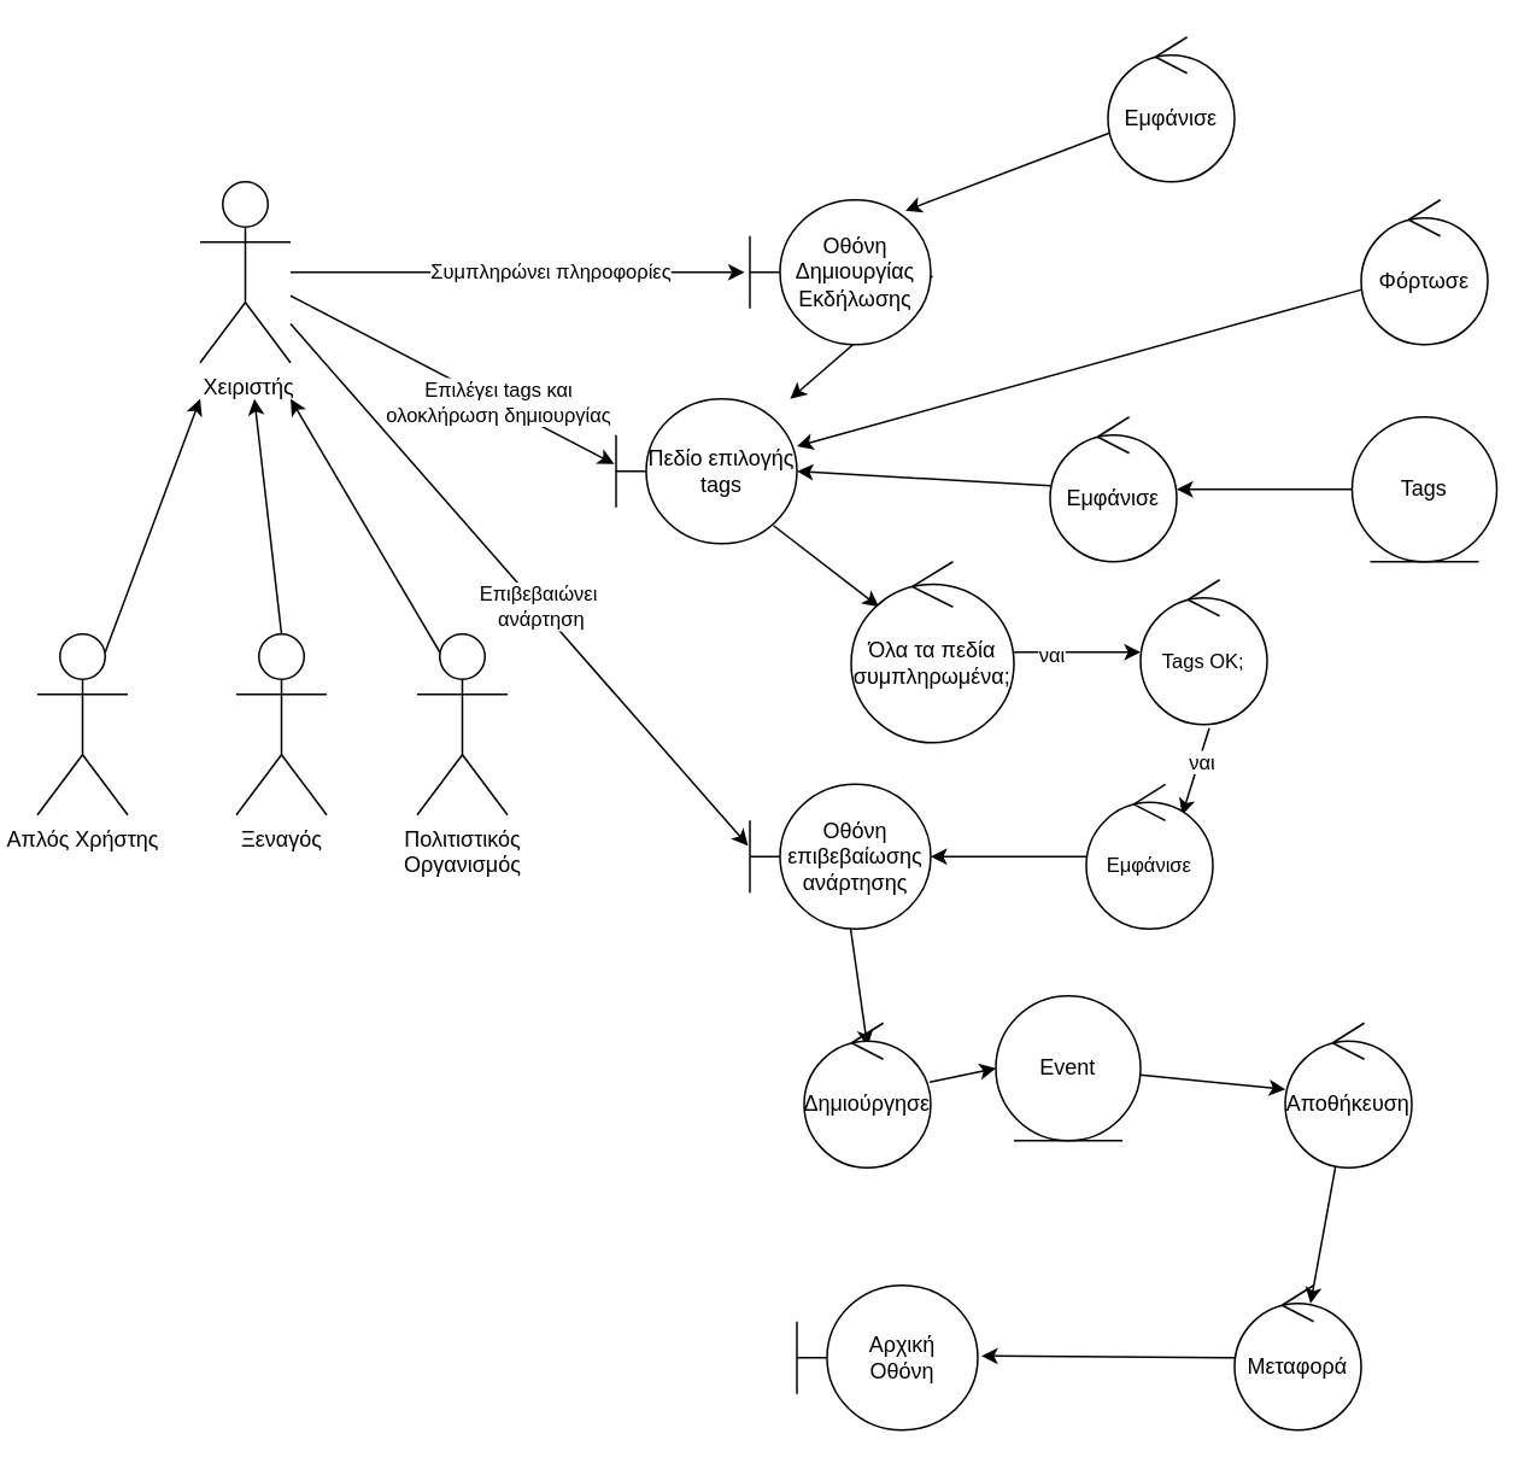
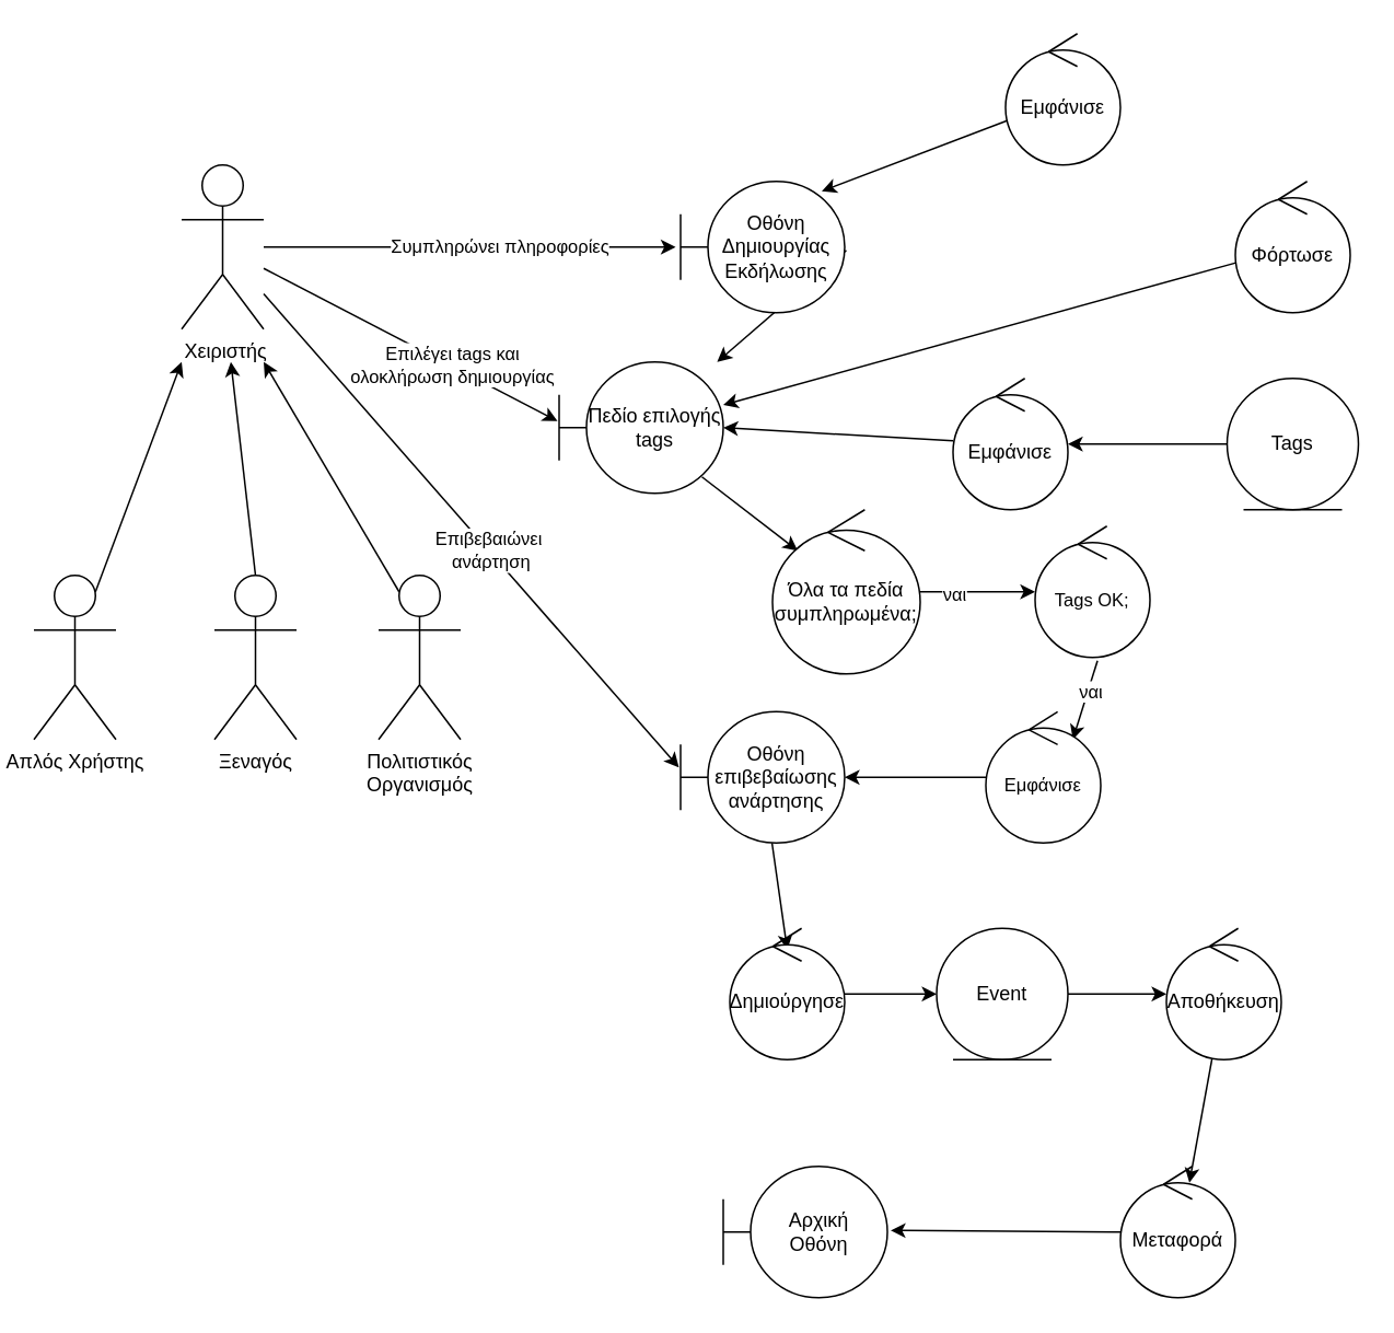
  <mxCell id="0" />
  <mxCell id="1" parent="0" />
  <mxCell id="2" style="edgeStyle=orthogonalEdgeStyle;rounded=0;orthogonalLoop=1;jettySize=auto;html=1;entryX=-0.03;entryY=0.5;entryDx=0;entryDy=0;entryPerimeter=0;" edge="1" parent="1" source="8" target="16"><mxGeometry relative="1" as="geometry" /></mxCell>
  <mxCell id="3" value="Συμπληρώνει πληροφορίες" style="edgeLabel;html=1;align=center;verticalAlign=middle;resizable=0;points=[];" vertex="1" connectable="0" parent="2"><mxGeometry x="0.136" y="1" relative="1" as="geometry"><mxPoint as="offset" /></mxGeometry></mxCell>
  <mxCell id="4" style="edgeStyle=none;shape=connector;rounded=0;orthogonalLoop=1;jettySize=auto;html=1;entryX=-0.01;entryY=0.45;entryDx=0;entryDy=0;entryPerimeter=0;labelBackgroundColor=default;strokeColor=default;fontFamily=Helvetica;fontSize=11;fontColor=default;endArrow=classic;" edge="1" parent="1" source="8" target="24"><mxGeometry relative="1" as="geometry" /></mxCell>
  <mxCell id="5" value="&lt;div&gt;Επιλέγει tags και &lt;br&gt;&lt;/div&gt;&lt;div&gt;ολοκλήρωση δημιουργίας&lt;br&gt;&lt;/div&gt;" style="edgeLabel;html=1;align=center;verticalAlign=middle;resizable=0;points=[];fontSize=11;fontFamily=Helvetica;fontColor=default;" vertex="1" connectable="0" parent="4"><mxGeometry x="0.282" y="1" relative="1" as="geometry"><mxPoint as="offset" /></mxGeometry></mxCell>
  <mxCell id="6" style="edgeStyle=none;shape=connector;rounded=0;orthogonalLoop=1;jettySize=auto;html=1;entryX=-0.01;entryY=0.425;entryDx=0;entryDy=0;entryPerimeter=0;labelBackgroundColor=default;strokeColor=default;fontFamily=Helvetica;fontSize=11;fontColor=default;endArrow=classic;" edge="1" parent="1" source="8" target="34"><mxGeometry relative="1" as="geometry" /></mxCell>
  <mxCell id="7" value="&lt;div&gt;Επιβεβαιώνει&lt;/div&gt;&lt;div&gt;&amp;nbsp;ανάρτηση&lt;/div&gt;" style="edgeLabel;html=1;align=center;verticalAlign=middle;resizable=0;points=[];fontSize=11;fontFamily=Helvetica;fontColor=default;" vertex="1" connectable="0" parent="6"><mxGeometry x="0.077" relative="1" as="geometry"><mxPoint as="offset" /></mxGeometry></mxCell>
  <mxCell id="8" value="&amp;nbsp;Χειριστής " style="shape=umlActor;verticalLabelPosition=bottom;verticalAlign=top;html=1;outlineConnect=0;" vertex="1" parent="1"><mxGeometry x="110" y="100" width="50" height="100" as="geometry" /></mxCell>
  <mxCell id="9" style="rounded=0;orthogonalLoop=1;jettySize=auto;html=1;exitX=0.75;exitY=0.1;exitDx=0;exitDy=0;exitPerimeter=0;" edge="1" parent="1" source="10"><mxGeometry relative="1" as="geometry"><mxPoint x="110" y="220" as="targetPoint" /></mxGeometry></mxCell>
  <mxCell id="10" value="Απλός Χρήστης" style="shape=umlActor;verticalLabelPosition=bottom;verticalAlign=top;html=1;outlineConnect=0;" vertex="1" parent="1"><mxGeometry x="20" y="350" width="50" height="100" as="geometry" /></mxCell>
  <mxCell id="11" style="rounded=0;orthogonalLoop=1;jettySize=auto;html=1;exitX=0.5;exitY=0;exitDx=0;exitDy=0;exitPerimeter=0;" edge="1" parent="1" source="12"><mxGeometry relative="1" as="geometry"><mxPoint x="140" y="220" as="targetPoint" /><mxPoint x="150" y="330" as="sourcePoint" /></mxGeometry></mxCell>
  <mxCell id="12" value="Ξεναγός" style="shape=umlActor;verticalLabelPosition=bottom;verticalAlign=top;html=1;outlineConnect=0;" vertex="1" parent="1"><mxGeometry x="130" y="350" width="50" height="100" as="geometry" /></mxCell>
  <mxCell id="13" style="rounded=0;orthogonalLoop=1;jettySize=auto;html=1;exitX=0.25;exitY=0.1;exitDx=0;exitDy=0;exitPerimeter=0;" edge="1" parent="1" source="14"><mxGeometry relative="1" as="geometry"><mxPoint x="160" y="220" as="targetPoint" /></mxGeometry></mxCell>
  <mxCell id="14" value="&lt;div&gt;Πολιτιστικός&lt;/div&gt;&lt;div&gt;Οργανισμός&lt;/div&gt;" style="shape=umlActor;verticalLabelPosition=bottom;verticalAlign=top;html=1;outlineConnect=0;" vertex="1" parent="1"><mxGeometry x="230" y="350" width="50" height="100" as="geometry" /></mxCell>
  <mxCell id="15" style="rounded=0;orthogonalLoop=1;jettySize=auto;html=1;exitX=1.01;exitY=0.525;exitDx=0;exitDy=0;exitPerimeter=0;" edge="1" parent="1" source="16" target="24"><mxGeometry relative="1" as="geometry"><mxPoint x="656" y="150" as="sourcePoint" /></mxGeometry></mxCell>
  <mxCell id="16" value="Οθόνη Δημιουργίας Εκδήλωσης" style="shape=umlBoundary;whiteSpace=wrap;html=1;" vertex="1" parent="1"><mxGeometry x="414" y="110" width="100" height="80" as="geometry" /></mxCell>
  <mxCell id="17" style="rounded=0;orthogonalLoop=1;jettySize=auto;html=1;" edge="1" parent="1" source="18" target="24"><mxGeometry relative="1" as="geometry" /></mxCell>
  <mxCell id="18" value="Φόρτωσε" style="ellipse;shape=umlControl;whiteSpace=wrap;html=1;" vertex="1" parent="1"><mxGeometry x="752" y="110" width="70" height="80" as="geometry" /></mxCell>
  <mxCell id="19" style="edgeStyle=none;shape=connector;rounded=0;orthogonalLoop=1;jettySize=auto;html=1;entryX=1;entryY=0.5;entryDx=0;entryDy=0;entryPerimeter=0;labelBackgroundColor=default;strokeColor=default;fontFamily=Helvetica;fontSize=11;fontColor=default;endArrow=classic;" edge="1" parent="1" source="20" target="22"><mxGeometry relative="1" as="geometry" /></mxCell>
  <mxCell id="20" value="Tags" style="ellipse;shape=umlEntity;whiteSpace=wrap;html=1;" vertex="1" parent="1"><mxGeometry x="747" y="230" width="80" height="80" as="geometry" /></mxCell>
  <mxCell id="21" style="edgeStyle=none;shape=connector;rounded=0;orthogonalLoop=1;jettySize=auto;html=1;entryX=1;entryY=0.5;entryDx=0;entryDy=0;entryPerimeter=0;labelBackgroundColor=default;strokeColor=default;fontFamily=Helvetica;fontSize=11;fontColor=default;endArrow=classic;" edge="1" parent="1" source="22" target="24"><mxGeometry relative="1" as="geometry" /></mxCell>
  <mxCell id="22" value="Εμφάνισε" style="ellipse;shape=umlControl;whiteSpace=wrap;html=1;" vertex="1" parent="1"><mxGeometry x="580" y="230" width="70" height="80" as="geometry" /></mxCell>
  <mxCell id="23" style="edgeStyle=none;shape=connector;rounded=0;orthogonalLoop=1;jettySize=auto;html=1;entryX=0.171;entryY=0.25;entryDx=0;entryDy=0;entryPerimeter=0;labelBackgroundColor=default;strokeColor=default;fontFamily=Helvetica;fontSize=11;fontColor=default;endArrow=classic;exitX=0.87;exitY=0.875;exitDx=0;exitDy=0;exitPerimeter=0;" edge="1" parent="1" source="24" target="27"><mxGeometry relative="1" as="geometry" /></mxCell>
  <mxCell id="24" value="Πεδίο επιλογής tags" style="shape=umlBoundary;whiteSpace=wrap;html=1;" vertex="1" parent="1"><mxGeometry x="340" y="220" width="100" height="80" as="geometry" /></mxCell>
  <mxCell id="25" style="edgeStyle=none;shape=connector;rounded=0;orthogonalLoop=1;jettySize=auto;html=1;labelBackgroundColor=default;strokeColor=default;fontFamily=Helvetica;fontSize=11;fontColor=default;endArrow=classic;" edge="1" parent="1" source="27" target="30"><mxGeometry relative="1" as="geometry"><mxPoint x="630" y="360" as="targetPoint" /></mxGeometry></mxCell>
  <mxCell id="26" value="ναι" style="edgeLabel;html=1;align=center;verticalAlign=middle;resizable=0;points=[];fontSize=11;fontFamily=Helvetica;fontColor=default;" vertex="1" connectable="0" parent="25"><mxGeometry x="-0.429" y="-1" relative="1" as="geometry"><mxPoint as="offset" /></mxGeometry></mxCell>
  <mxCell id="27" value="Όλα τα πεδία συμπληρωμένα;" style="ellipse;shape=umlControl;whiteSpace=wrap;html=1;" vertex="1" parent="1"><mxGeometry x="470" y="310" width="90" height="100" as="geometry" /></mxCell>
  <mxCell id="28" style="edgeStyle=none;shape=connector;rounded=0;orthogonalLoop=1;jettySize=auto;html=1;entryX=0.757;entryY=0.212;entryDx=0;entryDy=0;entryPerimeter=0;labelBackgroundColor=default;strokeColor=default;fontFamily=Helvetica;fontSize=11;fontColor=default;endArrow=classic;exitX=0.543;exitY=1.025;exitDx=0;exitDy=0;exitPerimeter=0;" edge="1" parent="1" source="30" target="32"><mxGeometry relative="1" as="geometry"><mxPoint x="671.995" y="409.888" as="sourcePoint" /><mxPoint x="464" y="473.04" as="targetPoint" /></mxGeometry></mxCell>
  <mxCell id="29" value="ναι" style="edgeLabel;html=1;align=center;verticalAlign=middle;resizable=0;points=[];fontSize=11;fontFamily=Helvetica;fontColor=default;" vertex="1" connectable="0" parent="28"><mxGeometry x="-0.226" y="1" relative="1" as="geometry"><mxPoint as="offset" /></mxGeometry></mxCell>
  <mxCell id="30" value="Tags OK;" style="ellipse;shape=umlControl;whiteSpace=wrap;html=1;fontFamily=Helvetica;fontSize=11;fontColor=default;" vertex="1" parent="1"><mxGeometry x="630" y="320" width="70" height="80" as="geometry" /></mxCell>
  <mxCell id="31" style="edgeStyle=none;shape=connector;rounded=0;orthogonalLoop=1;jettySize=auto;html=1;labelBackgroundColor=default;strokeColor=default;fontFamily=Helvetica;fontSize=11;fontColor=default;endArrow=classic;" edge="1" parent="1" source="32" target="34"><mxGeometry relative="1" as="geometry" /></mxCell>
  <mxCell id="32" value="Εμφάνισε" style="ellipse;shape=umlControl;whiteSpace=wrap;html=1;fontFamily=Helvetica;fontSize=11;fontColor=default;" vertex="1" parent="1"><mxGeometry x="600" y="433.04" width="70" height="80" as="geometry" /></mxCell>
  <mxCell id="33" style="edgeStyle=none;shape=connector;rounded=0;orthogonalLoop=1;jettySize=auto;html=1;entryX=0.5;entryY=0.163;entryDx=0;entryDy=0;entryPerimeter=0;labelBackgroundColor=default;strokeColor=default;fontFamily=Helvetica;fontSize=11;fontColor=default;endArrow=classic;" edge="1" parent="1" source="34" target="36"><mxGeometry relative="1" as="geometry" /></mxCell>
  <mxCell id="34" value="Οθόνη επιβεβαίωσης ανάρτησης" style="shape=umlBoundary;whiteSpace=wrap;html=1;" vertex="1" parent="1"><mxGeometry x="414" y="433" width="100" height="80" as="geometry" /></mxCell>
  <mxCell id="35" style="edgeStyle=none;shape=connector;rounded=0;orthogonalLoop=1;jettySize=auto;html=1;entryX=0;entryY=0.5;entryDx=0;entryDy=0;labelBackgroundColor=default;strokeColor=default;fontFamily=Helvetica;fontSize=11;fontColor=default;endArrow=classic;" edge="1" parent="1" source="36" target="38"><mxGeometry relative="1" as="geometry" /></mxCell>
  <mxCell id="36" value="Δημιούργησε" style="ellipse;shape=umlControl;whiteSpace=wrap;html=1;" vertex="1" parent="1"><mxGeometry x="444" y="565" width="70" height="80" as="geometry" /></mxCell>
  <mxCell id="37" style="edgeStyle=none;shape=connector;rounded=0;orthogonalLoop=1;jettySize=auto;html=1;labelBackgroundColor=default;strokeColor=default;fontFamily=Helvetica;fontSize=11;fontColor=default;endArrow=classic;" edge="1" parent="1" source="38" target="40"><mxGeometry relative="1" as="geometry" /></mxCell>
- <mxCell id="38" value="Event" style="ellipse;shape=umlEntity;whiteSpace=wrap;html=1;" vertex="1" parent="1"><mxGeometry x="550" y="550" width="80" height="80" as="geometry" /></mxCell>
+ <mxCell id="38" value="Event" style="ellipse;shape=umlEntity;whiteSpace=wrap;html=1;" vertex="1" parent="1"><mxGeometry x="570" y="565" width="80" height="80" as="geometry" /></mxCell>
  <mxCell id="39" style="edgeStyle=none;shape=connector;rounded=0;orthogonalLoop=1;jettySize=auto;html=1;entryX=0.6;entryY=0.125;entryDx=0;entryDy=0;entryPerimeter=0;labelBackgroundColor=default;strokeColor=default;fontFamily=Helvetica;fontSize=11;fontColor=default;endArrow=classic;" edge="1" parent="1" source="40" target="43"><mxGeometry relative="1" as="geometry" /></mxCell>
  <mxCell id="40" value="Αποθήκευση" style="ellipse;shape=umlControl;whiteSpace=wrap;html=1;" vertex="1" parent="1"><mxGeometry x="710" y="565" width="70" height="80" as="geometry" /></mxCell>
  <mxCell id="41" value="&lt;div&gt;Αρχική&lt;/div&gt;&lt;div&gt;Οθόνη&lt;br&gt;&lt;/div&gt;" style="shape=umlBoundary;whiteSpace=wrap;html=1;" vertex="1" parent="1"><mxGeometry x="440" y="710" width="100" height="80" as="geometry" /></mxCell>
  <mxCell id="42" style="edgeStyle=none;shape=connector;rounded=0;orthogonalLoop=1;jettySize=auto;html=1;entryX=1.02;entryY=0.488;entryDx=0;entryDy=0;entryPerimeter=0;labelBackgroundColor=default;strokeColor=default;fontFamily=Helvetica;fontSize=11;fontColor=default;endArrow=classic;" edge="1" parent="1" source="43" target="41"><mxGeometry relative="1" as="geometry" /></mxCell>
  <mxCell id="43" value="Μεταφορά" style="ellipse;shape=umlControl;whiteSpace=wrap;html=1;" vertex="1" parent="1"><mxGeometry x="682" y="710" width="70" height="80" as="geometry" /></mxCell>
  <mxCell id="44" style="edgeStyle=none;shape=connector;rounded=0;orthogonalLoop=1;jettySize=auto;html=1;entryX=0.86;entryY=0.075;entryDx=0;entryDy=0;entryPerimeter=0;labelBackgroundColor=default;strokeColor=default;fontFamily=Helvetica;fontSize=11;fontColor=default;endArrow=classic;" edge="1" parent="1" source="45" target="16"><mxGeometry relative="1" as="geometry" /></mxCell>
  <mxCell id="45" value="Εμφάνισε" style="ellipse;shape=umlControl;whiteSpace=wrap;html=1;" vertex="1" parent="1"><mxGeometry x="612" width="70" height="80" as="geometry" y="20" /></mxCell>
